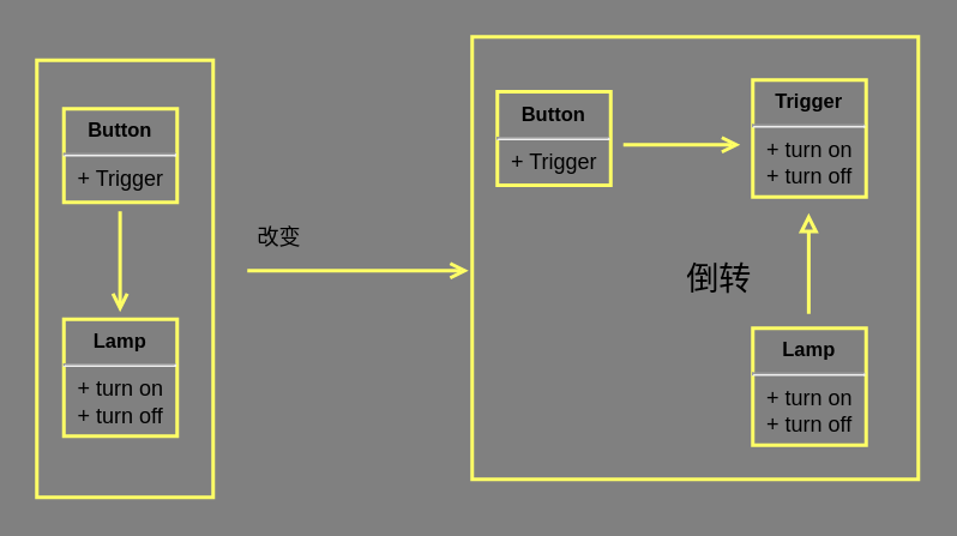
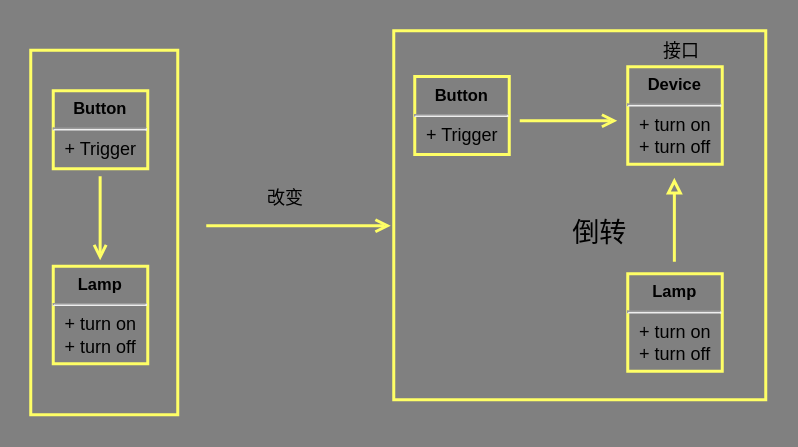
  <mxCell id="0" />
  <mxCell id="1" parent="0" />
  <mxCell id="2" value="" style="rounded=0;whiteSpace=wrap;html=1;strokeColor=#FFFF66;strokeWidth=2;fillColor=#808080;" vertex="1" parent="1"><mxGeometry x="262" y="20" width="248" height="246" as="geometry" /></mxCell>
  <mxCell id="3" value="" style="rounded=0;whiteSpace=wrap;html=1;strokeColor=#FFFF66;strokeWidth=2;fillColor=#808080;" vertex="1" parent="1"><mxGeometry x="20" y="33" width="98" height="243" as="geometry" /></mxCell>
  <mxCell id="4" value="&lt;p style=&quot;margin: 6px 0px 0px ; text-align: center ; font-size: 11px&quot;&gt;&lt;b&gt;&lt;font style=&quot;font-size: 11px&quot;&gt;Button&lt;/font&gt;&lt;/b&gt;&lt;/p&gt;&lt;hr style=&quot;font-size: 11px&quot;&gt;&lt;p style=&quot;margin: 0px ; margin-left: 8px&quot;&gt;+ Trigger&lt;/p&gt;" style="align=left;overflow=fill;html=1;dropTarget=0;strokeColor=#FFFF66;strokeWidth=2;fillColor=#808080;" vertex="1" parent="1"><mxGeometry x="35" y="60" width="63" height="52" as="geometry" /></mxCell>
  <mxCell id="5" value="&lt;p style=&quot;margin: 6px 0px 0px ; text-align: center ; font-size: 11px&quot;&gt;&lt;b&gt;&lt;font style=&quot;font-size: 11px&quot;&gt;Lamp&lt;/font&gt;&lt;/b&gt;&lt;/p&gt;&lt;hr style=&quot;font-size: 11px&quot;&gt;&lt;p style=&quot;margin: 0px ; margin-left: 8px&quot;&gt;+ turn on&lt;/p&gt;&lt;p style=&quot;margin: 0px ; margin-left: 8px&quot;&gt;+ turn off&lt;/p&gt;" style="align=left;overflow=fill;html=1;dropTarget=0;strokeColor=#FFFF66;strokeWidth=2;fillColor=#808080;" vertex="1" parent="1"><mxGeometry x="35" y="177" width="63" height="65" as="geometry" /></mxCell>
  <mxCell id="6" value="" style="endArrow=open;html=1;strokeColor=#FFFF66;strokeWidth=2;endFill=0;" edge="1" parent="1"><mxGeometry width="50" height="50" relative="1" as="geometry"><mxPoint x="66.26" y="117" as="sourcePoint" /><mxPoint x="66.26" y="173" as="targetPoint" /></mxGeometry></mxCell>
  <mxCell id="7" value="&lt;p style=&quot;margin: 6px 0px 0px ; text-align: center ; font-size: 11px&quot;&gt;&lt;b&gt;&lt;font style=&quot;font-size: 11px&quot;&gt;Button&lt;/font&gt;&lt;/b&gt;&lt;/p&gt;&lt;hr style=&quot;font-size: 11px&quot;&gt;&lt;p style=&quot;margin: 0px ; margin-left: 8px&quot;&gt;+ Trigger&lt;/p&gt;" style="align=left;overflow=fill;html=1;dropTarget=0;strokeColor=#FFFF66;strokeWidth=2;fillColor=#808080;" vertex="1" parent="1"><mxGeometry x="276" y="50.5" width="63" height="52" as="geometry" /></mxCell>
  <mxCell id="8" value="&lt;p style=&quot;margin: 6px 0px 0px ; text-align: center ; font-size: 11px&quot;&gt;&lt;b&gt;&lt;font style=&quot;font-size: 11px&quot;&gt;Lamp&lt;/font&gt;&lt;/b&gt;&lt;/p&gt;&lt;hr style=&quot;font-size: 11px&quot;&gt;&lt;p style=&quot;margin: 0px ; margin-left: 8px&quot;&gt;+ turn on&lt;/p&gt;&lt;p style=&quot;margin: 0px ; margin-left: 8px&quot;&gt;+ turn off&lt;/p&gt;" style="align=left;overflow=fill;html=1;dropTarget=0;strokeColor=#FFFF66;strokeWidth=2;fillColor=#808080;" vertex="1" parent="1"><mxGeometry x="418" y="182" width="63" height="65" as="geometry" /></mxCell>
  <mxCell id="9" value="" style="endArrow=none;html=1;strokeColor=#FFFF66;strokeWidth=2;endFill=0;startArrow=block;startFill=0;" edge="1" parent="1"><mxGeometry width="50" height="50" relative="1" as="geometry"><mxPoint x="449.08" y="118" as="sourcePoint" /><mxPoint x="449.08" y="174" as="targetPoint" /></mxGeometry></mxCell>
  <mxCell id="10" value="" style="endArrow=open;html=1;strokeColor=#FFFF66;strokeWidth=2;endFill=0;" edge="1" parent="1"><mxGeometry width="50" height="50" relative="1" as="geometry"><mxPoint x="137" y="150" as="sourcePoint" /><mxPoint x="260" y="150" as="targetPoint" /></mxGeometry></mxCell>
  <mxCell id="11" value="" style="endArrow=open;html=1;strokeColor=#FFFF66;strokeWidth=2;endFill=0;" edge="1" parent="1"><mxGeometry width="50" height="50" relative="1" as="geometry"><mxPoint x="346" y="80" as="sourcePoint" /><mxPoint x="411" y="80" as="targetPoint" /></mxGeometry></mxCell>
- <mxCell id="12" value="&lt;p style=&quot;margin: 6px 0px 0px ; text-align: center ; font-size: 11px&quot;&gt;&lt;b&gt;&lt;font style=&quot;font-size: 11px&quot;&gt;Trigger&lt;/font&gt;&lt;/b&gt;&lt;/p&gt;&lt;hr style=&quot;font-size: 11px&quot;&gt;&lt;p style=&quot;margin: 0px ; margin-left: 8px&quot;&gt;+ turn on&lt;/p&gt;&lt;p style=&quot;margin: 0px ; margin-left: 8px&quot;&gt;+ turn off&lt;/p&gt;" style="align=left;overflow=fill;html=1;dropTarget=0;strokeColor=#FFFF66;strokeWidth=2;fillColor=#808080;" vertex="1" parent="1"><mxGeometry x="418" y="44" width="63" height="65" as="geometry" /></mxCell>
- <mxCell id="13" value="改变" style="text;html=1;strokeColor=none;fillColor=none;align=center;verticalAlign=middle;whiteSpace=wrap;rounded=0;" vertex="1" parent="1"><mxGeometry x="135" y="122" width="40" height="20" as="geometry" /></mxCell>
+ <mxCell id="12" value="&lt;p style=&quot;margin: 6px 0px 0px ; text-align: center ; font-size: 11px&quot;&gt;&lt;b&gt;&lt;font style=&quot;font-size: 11px&quot;&gt;Device&lt;/font&gt;&lt;/b&gt;&lt;/p&gt;&lt;hr style=&quot;font-size: 11px&quot;&gt;&lt;p style=&quot;margin: 0px ; margin-left: 8px&quot;&gt;+ turn on&lt;/p&gt;&lt;p style=&quot;margin: 0px ; margin-left: 8px&quot;&gt;+ turn off&lt;/p&gt;" style="align=left;overflow=fill;html=1;dropTarget=0;strokeColor=#FFFF66;strokeWidth=2;fillColor=#808080;" vertex="1" parent="1"><mxGeometry x="418" y="44" width="63" height="65" as="geometry" /></mxCell>
+ <mxCell id="13" value="改变" style="text;html=1;strokeColor=none;fillColor=none;align=center;verticalAlign=middle;whiteSpace=wrap;rounded=0;" vertex="1" parent="1"><mxGeometry x="170" y="122" width="40" height="20" as="geometry" /></mxCell>
  <mxCell id="14" value="&lt;font style=&quot;font-size: 18px&quot;&gt;倒转&lt;/font&gt;" style="text;html=1;strokeColor=none;fillColor=none;align=center;verticalAlign=middle;whiteSpace=wrap;rounded=0;" vertex="1" parent="1"><mxGeometry x="356" y="145" width="87" height="20" as="geometry" /></mxCell>
+ <mxCell id="15" value="接口" style="text;html=1;strokeColor=none;fillColor=none;align=center;verticalAlign=middle;whiteSpace=wrap;rounded=0;" vertex="1" parent="1"><mxGeometry x="434" y="24" width="40" height="20" as="geometry" /></mxCell>
